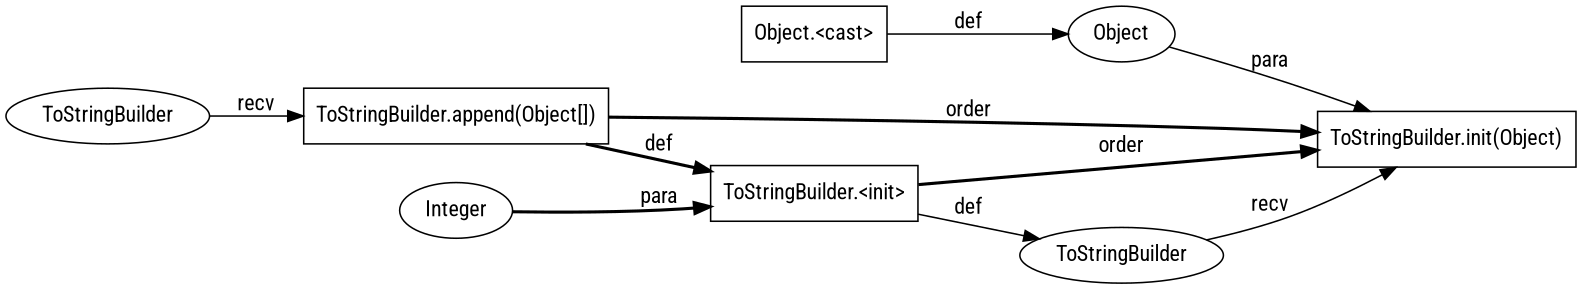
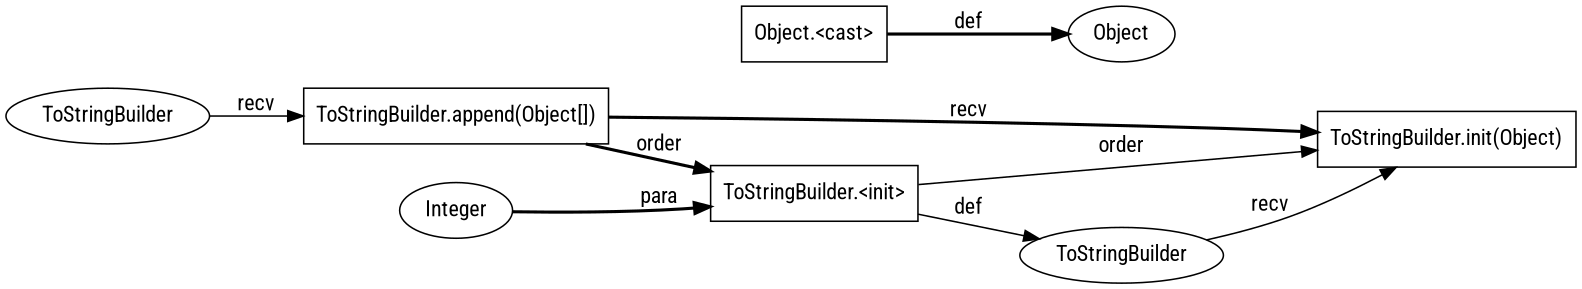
  digraph {
    fontname="Roboto Condensed"
    rankdir=LR
    node [fontname="Roboto Condensed" shape=box]
    edge [fontname="Roboto Condensed" style=solid]
    n1 [label="ToStringBuilder.init(Object)"]
    n2 [label=Object shape=ellipse]
    n3 [label=ToStringBuilder shape=ellipse]
    n4 [label="ToStringBuilder.<init>"]
    n5 [label="Object.<cast>"]
    n6 [label="ToStringBuilder.append(Object[])"]
    n7 [label=Integer shape=ellipse]
    n8 [label=ToStringBuilder shape=ellipse]
-   n2 -> n1 [label=para]
    n3 -> n1 [label=recv]
-   n4 -> n1 [label=order style=bold]
+   n4 -> n1 [label=order]
    n4 -> n3 [label=def]
-   n5 -> n2 [label=def]
-   n6 -> n1 [label=order style=bold]
-   n6 -> n4 [label=def style=bold]
+   n5 -> n2 [label=def style=bold]
+   n6 -> n1 [label=recv style=bold]
+   n6 -> n4 [label=order style=bold]
    n7 -> n4 [label=para style=bold]
    n8 -> n6 [label=recv]
  }
